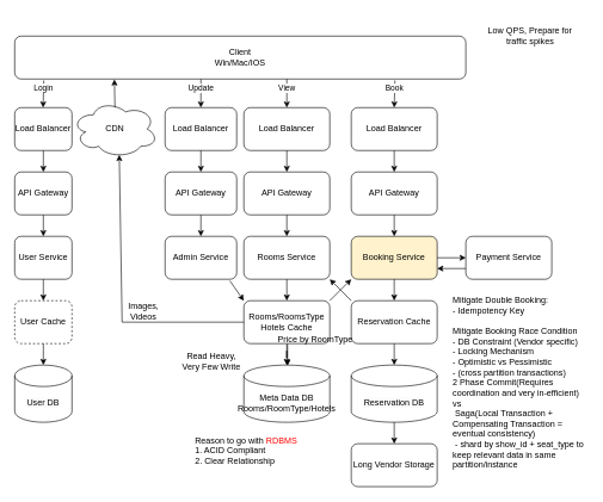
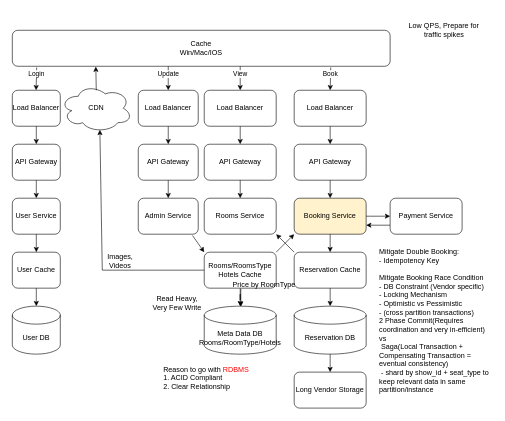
  <mxCell id="0" />
  <mxCell id="1" parent="0" />
- <mxCell id="2" value="Client&lt;br&gt;Win/Mac/IOS" style="rounded=1;whiteSpace=wrap;html=1;" parent="1" vertex="1"><mxGeometry x="20" y="50" width="630" height="60" as="geometry" /></mxCell>
+ <mxCell id="2" value="Cache&lt;br&gt;Win/Mac/IOS" style="rounded=1;whiteSpace=wrap;html=1;" parent="1" vertex="1"><mxGeometry x="20" y="50" width="630" height="60" as="geometry" /></mxCell>
  <mxCell id="3" value="" style="endArrow=classic;html=1;rounded=0;entryX=0.5;entryY=0;entryDx=0;entryDy=0;" parent="1" target="6" edge="1"><mxGeometry width="50" height="50" relative="1" as="geometry"><mxPoint x="400" y="110" as="sourcePoint" /><mxPoint x="398" y="160" as="targetPoint" /></mxGeometry></mxCell>
  <mxCell id="4" value="View" style="edgeLabel;html=1;align=center;verticalAlign=middle;resizable=0;points=[];" parent="3" vertex="1" connectable="0"><mxGeometry x="-0.417" y="-1" relative="1" as="geometry"><mxPoint as="offset" /></mxGeometry></mxCell>
  <mxCell id="5" value="API Gateway" style="rounded=1;whiteSpace=wrap;html=1;" parent="1" vertex="1"><mxGeometry x="340" y="240" width="120" height="60" as="geometry" /></mxCell>
  <mxCell id="6" value="Load Balancer" style="rounded=1;whiteSpace=wrap;html=1;" parent="1" vertex="1"><mxGeometry x="340" y="150" width="120" height="60" as="geometry" /></mxCell>
  <mxCell id="7" value="" style="endArrow=classic;html=1;rounded=0;exitX=0.5;exitY=1;exitDx=0;exitDy=0;entryX=0.5;entryY=0;entryDx=0;entryDy=0;" parent="1" source="6" target="5" edge="1"><mxGeometry width="50" height="50" relative="1" as="geometry"><mxPoint x="710" y="400" as="sourcePoint" /><mxPoint x="760" y="350" as="targetPoint" /></mxGeometry></mxCell>
  <mxCell id="8" value="Rooms Service" style="rounded=1;whiteSpace=wrap;html=1;" parent="1" vertex="1"><mxGeometry x="340" y="330" width="120" height="60" as="geometry" /></mxCell>
  <mxCell id="9" value="" style="endArrow=classic;html=1;rounded=0;exitX=0.5;exitY=1;exitDx=0;exitDy=0;entryX=0.5;entryY=0;entryDx=0;entryDy=0;" parent="1" source="5" target="8" edge="1"><mxGeometry width="50" height="50" relative="1" as="geometry"><mxPoint x="760" y="420" as="sourcePoint" /><mxPoint x="810" y="370" as="targetPoint" /></mxGeometry></mxCell>
  <mxCell id="10" value="Meta Data DB&lt;br&gt;Rooms/RoomType/Hotels" style="shape=cylinder3;whiteSpace=wrap;html=1;boundedLbl=1;backgroundOutline=1;size=15;" parent="1" vertex="1"><mxGeometry x="340" y="510" width="120" height="80" as="geometry" /></mxCell>
  <mxCell id="11" value="" style="edgeStyle=orthogonalEdgeStyle;rounded=0;orthogonalLoop=1;jettySize=auto;html=1;" parent="1" source="12" target="10" edge="1"><mxGeometry relative="1" as="geometry" /></mxCell>
  <mxCell id="12" value="Rooms/RoomsType&lt;br&gt;Hotels Cache" style="rounded=1;whiteSpace=wrap;html=1;" parent="1" vertex="1"><mxGeometry x="340" y="420" width="120" height="60" as="geometry" /></mxCell>
- <mxCell id="13" value="" style="endArrow=classic;html=1;rounded=0;exitX=0.5;exitY=1;exitDx=0;exitDy=0;entryX=0.5;entryY=0;entryDx=0;entryDy=0;" parent="1" source="8" target="12" edge="1"><mxGeometry width="50" height="50" relative="1" as="geometry"><mxPoint x="590" y="440" as="sourcePoint" /><mxPoint x="640" y="390" as="targetPoint" /></mxGeometry></mxCell>
  <mxCell id="14" value="" style="endArrow=classic;html=1;rounded=0;exitX=0.5;exitY=1;exitDx=0;exitDy=0;entryX=0.5;entryY=0;entryDx=0;entryDy=0;" parent="1" edge="1"><mxGeometry width="50" height="50" relative="1" as="geometry"><mxPoint x="401" y="481" as="sourcePoint" /><mxPoint x="401" y="511" as="targetPoint" /></mxGeometry></mxCell>
  <mxCell id="15" value="" style="endArrow=classic;html=1;rounded=0;exitX=0.109;exitY=1.037;exitDx=0;exitDy=0;exitPerimeter=0;" parent="1" edge="1"><mxGeometry width="50" height="50" relative="1" as="geometry"><mxPoint x="551" y="112" as="sourcePoint" /><mxPoint x="550" y="150" as="targetPoint" /></mxGeometry></mxCell>
  <mxCell id="16" value="Book" style="edgeLabel;html=1;align=center;verticalAlign=middle;resizable=0;points=[];" parent="15" vertex="1" connectable="0"><mxGeometry x="-0.417" y="-1" relative="1" as="geometry"><mxPoint as="offset" /></mxGeometry></mxCell>
  <mxCell id="17" value="API Gateway" style="rounded=1;whiteSpace=wrap;html=1;" parent="1" vertex="1"><mxGeometry x="490" y="240" width="120" height="60" as="geometry" /></mxCell>
  <mxCell id="18" value="Load Balancer" style="rounded=1;whiteSpace=wrap;html=1;" parent="1" vertex="1"><mxGeometry x="490" y="150" width="120" height="60" as="geometry" /></mxCell>
  <mxCell id="19" value="" style="endArrow=classic;html=1;rounded=0;exitX=0.5;exitY=1;exitDx=0;exitDy=0;entryX=0.5;entryY=0;entryDx=0;entryDy=0;" parent="1" source="18" target="17" edge="1"><mxGeometry width="50" height="50" relative="1" as="geometry"><mxPoint x="860" y="400" as="sourcePoint" /><mxPoint x="910" y="350" as="targetPoint" /></mxGeometry></mxCell>
  <mxCell id="20" value="Booking Service" style="rounded=1;whiteSpace=wrap;html=1;fillColor=#fff2cc;" parent="1" vertex="1"><mxGeometry x="490" y="330" width="120" height="60" as="geometry" /></mxCell>
  <mxCell id="21" value="" style="endArrow=classic;html=1;rounded=0;exitX=0.5;exitY=1;exitDx=0;exitDy=0;entryX=0.5;entryY=0;entryDx=0;entryDy=0;" parent="1" source="17" target="20" edge="1"><mxGeometry width="50" height="50" relative="1" as="geometry"><mxPoint x="910" y="420" as="sourcePoint" /><mxPoint x="960" y="370" as="targetPoint" /></mxGeometry></mxCell>
  <mxCell id="22" value="&lt;span style=&quot;color: rgb(0, 0, 0); font-family: Helvetica; font-size: 12px; font-style: normal; font-variant-ligatures: normal; font-variant-caps: normal; font-weight: 400; letter-spacing: normal; orphans: 2; text-align: center; text-indent: 0px; text-transform: none; widows: 2; word-spacing: 0px; -webkit-text-stroke-width: 0px; background-color: rgb(251, 251, 251); text-decoration-thickness: initial; text-decoration-style: initial; text-decoration-color: initial; float: none; display: inline !important;&quot;&gt;Reservation&lt;span&gt;&amp;nbsp;DB&lt;/span&gt;&lt;/span&gt;" style="shape=cylinder3;whiteSpace=wrap;html=1;boundedLbl=1;backgroundOutline=1;size=15;" parent="1" vertex="1"><mxGeometry x="490" y="510" width="120" height="80" as="geometry" /></mxCell>
  <mxCell id="23" value="Reservation Cache" style="rounded=1;whiteSpace=wrap;html=1;" parent="1" vertex="1"><mxGeometry x="490" y="420" width="120" height="60" as="geometry" /></mxCell>
  <mxCell id="24" value="" style="endArrow=classic;html=1;rounded=0;exitX=0.5;exitY=1;exitDx=0;exitDy=0;entryX=0.5;entryY=0;entryDx=0;entryDy=0;" parent="1" target="23" edge="1"><mxGeometry width="50" height="50" relative="1" as="geometry"><mxPoint x="550" y="390" as="sourcePoint" /><mxPoint x="790" y="390" as="targetPoint" /></mxGeometry></mxCell>
  <mxCell id="25" value="" style="endArrow=classic;html=1;rounded=0;exitX=0.5;exitY=1;exitDx=0;exitDy=0;entryX=0.5;entryY=0;entryDx=0;entryDy=0;entryPerimeter=0;" parent="1" source="23" target="22" edge="1"><mxGeometry width="50" height="50" relative="1" as="geometry"><mxPoint x="710" y="480" as="sourcePoint" /><mxPoint x="760" y="430" as="targetPoint" /></mxGeometry></mxCell>
  <mxCell id="26" value="" style="endArrow=classic;html=1;rounded=0;entryX=1;entryY=1;entryDx=0;entryDy=0;exitX=0;exitY=0;exitDx=0;exitDy=0;" parent="1" source="23" target="8" edge="1"><mxGeometry width="50" height="50" relative="1" as="geometry"><mxPoint x="660" y="470" as="sourcePoint" /><mxPoint x="710" y="420" as="targetPoint" /></mxGeometry></mxCell>
  <mxCell id="27" value="" style="endArrow=classic;html=1;rounded=0;exitX=1;exitY=0.5;exitDx=0;exitDy=0;" parent="1" source="20" edge="1"><mxGeometry width="50" height="50" relative="1" as="geometry"><mxPoint x="730" y="410" as="sourcePoint" /><mxPoint x="650" y="360" as="targetPoint" /></mxGeometry></mxCell>
  <mxCell id="28" value="Payment Service" style="rounded=1;whiteSpace=wrap;html=1;" parent="1" vertex="1"><mxGeometry x="650" y="330" width="120" height="60" as="geometry" /></mxCell>
  <mxCell id="29" value="" style="endArrow=classic;html=1;rounded=0;entryX=1;entryY=0.75;entryDx=0;entryDy=0;exitX=0;exitY=0.75;exitDx=0;exitDy=0;" parent="1" source="28" target="20" edge="1"><mxGeometry width="50" height="50" relative="1" as="geometry"><mxPoint x="770" y="540" as="sourcePoint" /><mxPoint x="820" y="490" as="targetPoint" /></mxGeometry></mxCell>
  <mxCell id="30" value="Read Heavy, Very Few Write" style="text;html=1;strokeColor=none;fillColor=none;align=center;verticalAlign=middle;whiteSpace=wrap;rounded=0;" parent="1" vertex="1"><mxGeometry x="250" y="490" width="90" height="30" as="geometry" /></mxCell>
  <mxCell id="31" value="Low QPS, Prepare for traffic spikes" style="text;html=1;strokeColor=none;fillColor=none;align=center;verticalAlign=middle;whiteSpace=wrap;rounded=0;" parent="1" vertex="1"><mxGeometry x="670" y="20" width="140" height="60" as="geometry" /></mxCell>
  <mxCell id="32" value="Reason to go with &lt;font color=&quot;#ff0000&quot;&gt;RDBMS&lt;/font&gt;&lt;br&gt;1. ACID Compliant&lt;br&gt;2. Clear Relationship" style="text;html=1;strokeColor=none;fillColor=none;align=left;verticalAlign=middle;whiteSpace=wrap;rounded=0;" parent="1" vertex="1"><mxGeometry x="270" y="600" width="220" height="60" as="geometry" /></mxCell>
  <mxCell id="33" value="Admin Service" style="rounded=1;whiteSpace=wrap;html=1;" parent="1" vertex="1"><mxGeometry x="230" y="330" width="100" height="60" as="geometry" /></mxCell>
  <mxCell id="34" value="" style="endArrow=classic;html=1;rounded=0;exitX=0.905;exitY=1.037;exitDx=0;exitDy=0;exitPerimeter=0;entryX=0;entryY=0;entryDx=0;entryDy=0;" parent="1" source="33" target="12" edge="1"><mxGeometry width="50" height="50" relative="1" as="geometry"><mxPoint x="420" y="480" as="sourcePoint" /><mxPoint x="470" y="430" as="targetPoint" /></mxGeometry></mxCell>
  <mxCell id="35" value="" style="endArrow=classic;html=1;rounded=0;entryX=0.5;entryY=0;entryDx=0;entryDy=0;" parent="1" target="38" edge="1"><mxGeometry width="50" height="50" relative="1" as="geometry"><mxPoint x="280" y="110" as="sourcePoint" /><mxPoint x="278" y="160" as="targetPoint" /></mxGeometry></mxCell>
  <mxCell id="36" value="Update" style="edgeLabel;html=1;align=center;verticalAlign=middle;resizable=0;points=[];" parent="35" vertex="1" connectable="0"><mxGeometry x="-0.417" y="-1" relative="1" as="geometry"><mxPoint as="offset" /></mxGeometry></mxCell>
  <mxCell id="37" value="API Gateway" style="rounded=1;whiteSpace=wrap;html=1;" parent="1" vertex="1"><mxGeometry x="230" y="240" width="100" height="60" as="geometry" /></mxCell>
  <mxCell id="38" value="Load Balancer" style="rounded=1;whiteSpace=wrap;html=1;" parent="1" vertex="1"><mxGeometry x="230" y="150" width="100" height="60" as="geometry" /></mxCell>
  <mxCell id="39" value="" style="endArrow=classic;html=1;rounded=0;exitX=0.5;exitY=1;exitDx=0;exitDy=0;entryX=0.5;entryY=0;entryDx=0;entryDy=0;" parent="1" source="38" target="37" edge="1"><mxGeometry width="50" height="50" relative="1" as="geometry"><mxPoint x="590" y="400" as="sourcePoint" /><mxPoint x="640" y="350" as="targetPoint" /></mxGeometry></mxCell>
  <mxCell id="40" value="" style="endArrow=classic;html=1;rounded=0;exitX=0.5;exitY=1;exitDx=0;exitDy=0;entryX=0.5;entryY=0;entryDx=0;entryDy=0;" parent="1" source="37" edge="1"><mxGeometry width="50" height="50" relative="1" as="geometry"><mxPoint x="640" y="420" as="sourcePoint" /><mxPoint x="280" y="330" as="targetPoint" /></mxGeometry></mxCell>
  <mxCell id="41" value="" style="endArrow=classic;html=1;rounded=0;exitX=0.109;exitY=1.037;exitDx=0;exitDy=0;exitPerimeter=0;" parent="1" edge="1"><mxGeometry width="50" height="50" relative="1" as="geometry"><mxPoint x="60.64" y="112" as="sourcePoint" /><mxPoint x="59.64" y="150" as="targetPoint" /></mxGeometry></mxCell>
  <mxCell id="42" value="Login" style="edgeLabel;html=1;align=center;verticalAlign=middle;resizable=0;points=[];" parent="41" vertex="1" connectable="0"><mxGeometry x="-0.417" y="-1" relative="1" as="geometry"><mxPoint as="offset" /></mxGeometry></mxCell>
  <mxCell id="43" value="API Gateway" style="rounded=1;whiteSpace=wrap;html=1;" parent="1" vertex="1"><mxGeometry x="20" y="240" width="80" height="60" as="geometry" /></mxCell>
  <mxCell id="44" value="Load Balancer" style="rounded=1;whiteSpace=wrap;html=1;" parent="1" vertex="1"><mxGeometry x="20" y="150" width="80" height="60" as="geometry" /></mxCell>
  <mxCell id="45" value="" style="endArrow=classic;html=1;rounded=0;exitX=0.5;exitY=1;exitDx=0;exitDy=0;entryX=0.5;entryY=0;entryDx=0;entryDy=0;" parent="1" source="44" target="43" edge="1"><mxGeometry width="50" height="50" relative="1" as="geometry"><mxPoint x="480" y="318" as="sourcePoint" /><mxPoint x="530" y="268" as="targetPoint" /></mxGeometry></mxCell>
  <mxCell id="46" value="User Service" style="rounded=1;whiteSpace=wrap;html=1;" parent="1" vertex="1"><mxGeometry x="20" y="330" width="80" height="60" as="geometry" /></mxCell>
  <mxCell id="47" value="" style="endArrow=classic;html=1;rounded=0;exitX=0.5;exitY=1;exitDx=0;exitDy=0;entryX=0.5;entryY=0;entryDx=0;entryDy=0;" parent="1" source="43" target="46" edge="1"><mxGeometry width="50" height="50" relative="1" as="geometry"><mxPoint x="530" y="338" as="sourcePoint" /><mxPoint x="580" y="288" as="targetPoint" /></mxGeometry></mxCell>
  <mxCell id="48" value="&lt;span style=&quot;color: rgb(0, 0, 0); font-family: Helvetica; font-size: 12px; font-style: normal; font-variant-ligatures: normal; font-variant-caps: normal; font-weight: 400; letter-spacing: normal; orphans: 2; text-align: center; text-indent: 0px; text-transform: none; widows: 2; word-spacing: 0px; -webkit-text-stroke-width: 0px; background-color: rgb(251, 251, 251); text-decoration-thickness: initial; text-decoration-style: initial; text-decoration-color: initial; float: none; display: inline !important;&quot;&gt;&lt;span&gt;User DB&lt;/span&gt;&lt;/span&gt;" style="shape=cylinder3;whiteSpace=wrap;html=1;boundedLbl=1;backgroundOutline=1;size=15;" parent="1" vertex="1"><mxGeometry x="20" y="510" width="80" height="80" as="geometry" /></mxCell>
- <mxCell id="49" value="User Cache" style="rounded=1;whiteSpace=wrap;html=1;dashed=1;" parent="1" vertex="1"><mxGeometry x="20" y="420" width="80" height="60" as="geometry" /></mxCell>
+ <mxCell id="49" value="User Cache" style="rounded=1;whiteSpace=wrap;html=1;" parent="1" vertex="1"><mxGeometry x="20" y="420" width="80" height="60" as="geometry" /></mxCell>
  <mxCell id="50" value="" style="endArrow=classic;html=1;rounded=0;exitX=0.5;exitY=1;exitDx=0;exitDy=0;entryX=0.5;entryY=0;entryDx=0;entryDy=0;" parent="1" target="49" edge="1"><mxGeometry width="50" height="50" relative="1" as="geometry"><mxPoint x="60" y="390" as="sourcePoint" /><mxPoint x="300" y="390" as="targetPoint" /></mxGeometry></mxCell>
  <mxCell id="51" value="" style="endArrow=classic;html=1;rounded=0;exitX=0.5;exitY=1;exitDx=0;exitDy=0;entryX=0.5;entryY=0;entryDx=0;entryDy=0;entryPerimeter=0;" parent="1" source="49" target="48" edge="1"><mxGeometry width="50" height="50" relative="1" as="geometry"><mxPoint x="220" y="480" as="sourcePoint" /><mxPoint x="270" y="430" as="targetPoint" /></mxGeometry></mxCell>
  <mxCell id="52" value="CDN" style="ellipse;shape=cloud;whiteSpace=wrap;html=1;" parent="1" vertex="1"><mxGeometry x="100" y="140" width="120" height="80" as="geometry" /></mxCell>
  <mxCell id="53" value="" style="endArrow=classic;html=1;rounded=0;entryX=0.55;entryY=0.95;entryDx=0;entryDy=0;entryPerimeter=0;exitX=0;exitY=0.5;exitDx=0;exitDy=0;" parent="1" source="12" target="52" edge="1"><mxGeometry width="50" height="50" relative="1" as="geometry"><mxPoint x="200" y="480" as="sourcePoint" /><mxPoint x="250" y="430" as="targetPoint" /><Array as="points"><mxPoint x="170" y="450" /></Array></mxGeometry></mxCell>
  <mxCell id="54" value="" style="endArrow=classic;html=1;rounded=0;entryX=0.221;entryY=1.01;entryDx=0;entryDy=0;entryPerimeter=0;" parent="1" target="2" edge="1"><mxGeometry width="50" height="50" relative="1" as="geometry"><mxPoint x="160" y="150" as="sourcePoint" /><mxPoint x="210" y="190" as="targetPoint" /></mxGeometry></mxCell>
  <mxCell id="55" value="" style="endArrow=classic;html=1;rounded=0;entryX=0;entryY=1;entryDx=0;entryDy=0;exitX=1;exitY=0;exitDx=0;exitDy=0;" parent="1" source="12" target="20" edge="1"><mxGeometry width="50" height="50" relative="1" as="geometry"><mxPoint x="470" y="460" as="sourcePoint" /><mxPoint x="520" y="410" as="targetPoint" /></mxGeometry></mxCell>
  <mxCell id="56" value="Price by RoomType" style="text;html=1;strokeColor=none;fillColor=none;align=center;verticalAlign=middle;whiteSpace=wrap;rounded=0;" parent="1" vertex="1"><mxGeometry x="380" y="460" width="120" height="30" as="geometry" /></mxCell>
  <mxCell id="57" value="Images, Videos" style="text;html=1;strokeColor=none;fillColor=none;align=center;verticalAlign=middle;whiteSpace=wrap;rounded=0;" parent="1" vertex="1"><mxGeometry x="170" y="420" width="60" height="30" as="geometry" /></mxCell>
  <mxCell id="58" value="" style="endArrow=classic;html=1;rounded=0;exitX=0.5;exitY=1;exitDx=0;exitDy=0;exitPerimeter=0;" parent="1" source="22" edge="1"><mxGeometry width="50" height="50" relative="1" as="geometry"><mxPoint x="110" y="720" as="sourcePoint" /><mxPoint x="550" y="620" as="targetPoint" /></mxGeometry></mxCell>
  <mxCell id="59" value="Long Vendor Storage" style="rounded=1;whiteSpace=wrap;html=1;" parent="1" vertex="1"><mxGeometry x="490" y="620" width="120" height="60" as="geometry" /></mxCell>
  <mxCell id="60" value="Mitigate Double Booking:&lt;br&gt;&lt;div style=&quot;&quot;&gt;&lt;span style=&quot;background-color: initial;&quot;&gt;- Idempotency Key&lt;/span&gt;&lt;/div&gt;&lt;div style=&quot;&quot;&gt;&lt;span style=&quot;background-color: initial;&quot;&gt;&lt;br&gt;&lt;/span&gt;&lt;/div&gt;&lt;div style=&quot;&quot;&gt;&lt;span style=&quot;background-color: initial;&quot;&gt;Mitigate Booking Race Condition&lt;/span&gt;&lt;/div&gt;&lt;div style=&quot;&quot;&gt;&lt;span style=&quot;background-color: initial;&quot;&gt;- DB Constraint (Vendor specific)&lt;/span&gt;&lt;/div&gt;&lt;div style=&quot;&quot;&gt;&lt;span style=&quot;background-color: initial;&quot;&gt;- Locking Mechanism&lt;/span&gt;&lt;/div&gt;&lt;div style=&quot;&quot;&gt;&lt;span style=&quot;background-color: initial;&quot;&gt;- Optimistic vs Pessimistic&lt;/span&gt;&lt;/div&gt;&lt;div style=&quot;&quot;&gt;&lt;span style=&quot;background-color: initial;&quot;&gt;- (cross partition transactions)&lt;/span&gt;&lt;/div&gt;&lt;div style=&quot;&quot;&gt;&lt;span style=&quot;background-color: initial;&quot;&gt;2 Phase Commit(Requires coordination and very in-efficient) vs&lt;/span&gt;&lt;/div&gt;&lt;div style=&quot;&quot;&gt;&lt;span style=&quot;background-color: initial;&quot;&gt;&amp;nbsp;Saga(Local Transaction + Compensating Transaction = eventual consistency)&amp;nbsp;&lt;/span&gt;&lt;/div&gt;&lt;div style=&quot;&quot;&gt;&lt;span style=&quot;background-color: initial;&quot;&gt;&amp;nbsp;- shard by show_id + seat_type to keep relevant data in same partition/instance&amp;nbsp;&lt;/span&gt;&lt;/div&gt;" style="text;html=1;strokeColor=none;fillColor=none;align=left;verticalAlign=middle;whiteSpace=wrap;rounded=0;" parent="1" vertex="1"><mxGeometry x="630" y="400" width="190" height="270" as="geometry" /></mxCell>
